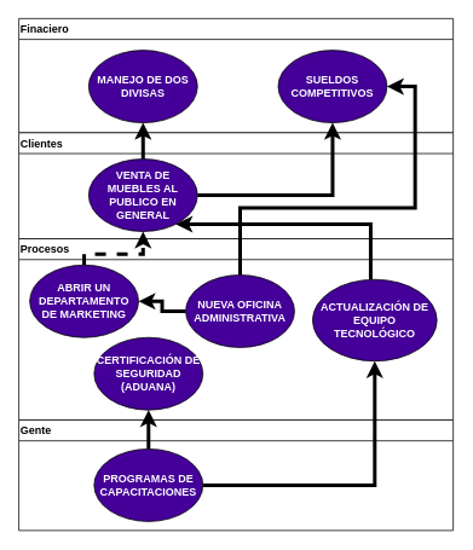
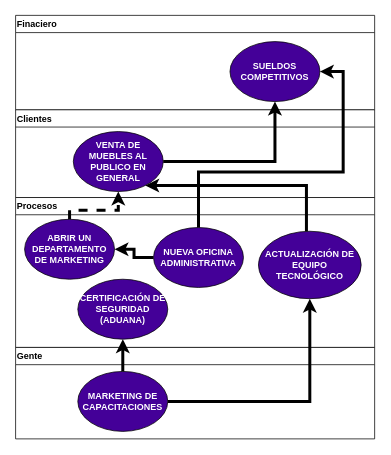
  <mxCell id="0" />
  <mxCell id="1" parent="0" />
  <mxCell id="2" value="Finaciero" style="swimlane;align=left;" vertex="1" parent="1"><mxGeometry x="20" y="20" width="479" height="126" as="geometry" /></mxCell>
- <mxCell id="3" value="MANEJO DE DOS DIVISAS" style="ellipse;whiteSpace=wrap;html=1;fillColor=#440098;fontColor=#FFFFFF;fontStyle=1" vertex="1" parent="2"><mxGeometry x="77" y="35" width="120" height="80" as="geometry" /></mxCell>
  <mxCell id="4" value="SUELDOS COMPETITIVOS" style="ellipse;whiteSpace=wrap;html=1;fillColor=#440098;fontColor=#FFFFFF;fontStyle=1" vertex="1" parent="2"><mxGeometry x="286" y="35" width="120" height="80" as="geometry" /></mxCell>
  <mxCell id="5" value="Clientes" style="swimlane;align=left;" vertex="1" parent="1"><mxGeometry x="20" y="146" width="479" height="117" as="geometry" /></mxCell>
  <mxCell id="6" value="VENTA DE MUEBLES AL PUBLICO EN GENERAL" style="ellipse;whiteSpace=wrap;html=1;fillColor=#440098;fontColor=#FFFFFF;fontStyle=1" vertex="1" parent="5"><mxGeometry x="77" y="29" width="120" height="80" as="geometry" /></mxCell>
  <mxCell id="7" value="Procesos" style="swimlane;align=left;" vertex="1" parent="1"><mxGeometry x="20" y="263" width="479" height="200" as="geometry" /></mxCell>
  <mxCell id="8" value="ABRIR UN DEPARTAMENTO DE MARKETING" style="ellipse;whiteSpace=wrap;html=1;fillColor=#440098;fontColor=#FFFFFF;fontStyle=1" vertex="1" parent="7"><mxGeometry x="12" y="29" width="120" height="80" as="geometry" /></mxCell>
  <mxCell id="9" style="edgeStyle=orthogonalEdgeStyle;rounded=0;orthogonalLoop=1;jettySize=auto;html=1;fontColor=#FFFFFF;fontSize=20;strokeWidth=4;" edge="1" parent="7" source="10" target="8"><mxGeometry relative="1" as="geometry" /></mxCell>
  <mxCell id="10" value="NUEVA OFICINA ADMINISTRATIVA" style="ellipse;whiteSpace=wrap;html=1;fillColor=#440098;fontColor=#FFFFFF;fontStyle=1" vertex="1" parent="7"><mxGeometry x="184" y="40" width="120" height="80" as="geometry" /></mxCell>
  <mxCell id="11" value="ACTUALIZACIÓN DE EQUIPO TECNOLÓGICO" style="ellipse;whiteSpace=wrap;html=1;fillColor=#440098;fontColor=#FFFFFF;fontStyle=1" vertex="1" parent="7"><mxGeometry x="324" y="45" width="137" height="90" as="geometry" /></mxCell>
  <mxCell id="12" value="CERTIFICACIÓN DE SEGURIDAD (ADUANA)" style="ellipse;whiteSpace=wrap;html=1;fillColor=#440098;fontColor=#FFFFFF;fontStyle=1" vertex="1" parent="7"><mxGeometry x="83" y="109" width="120" height="80" as="geometry" /></mxCell>
  <mxCell id="13" value="Gente" style="swimlane;align=left;" vertex="1" parent="1"><mxGeometry x="20" y="463" width="479" height="122" as="geometry" /></mxCell>
- <mxCell id="14" value="PROGRAMAS DE CAPACITACIONES" style="ellipse;whiteSpace=wrap;html=1;fillColor=#440098;fontColor=#FFFFFF;fontStyle=1" vertex="1" parent="13"><mxGeometry x="83" y="32" width="120" height="80" as="geometry" /></mxCell>
+ <mxCell id="14" value="MARKETING DE CAPACITACIONES" style="ellipse;whiteSpace=wrap;html=1;fillColor=#440098;fontColor=#FFFFFF;fontStyle=1" vertex="1" parent="13"><mxGeometry x="83" y="32" width="120" height="80" as="geometry" /></mxCell>
  <mxCell id="15" style="edgeStyle=orthogonalEdgeStyle;rounded=0;orthogonalLoop=1;jettySize=auto;html=1;fontColor=#FFFFFF;fontSize=20;strokeWidth=4;" edge="1" parent="1" source="14" target="12"><mxGeometry relative="1" as="geometry" /></mxCell>
  <mxCell id="16" style="edgeStyle=orthogonalEdgeStyle;rounded=0;orthogonalLoop=1;jettySize=auto;html=1;fontColor=#FFFFFF;fontSize=20;strokeWidth=4;" edge="1" parent="1" source="14" target="11"><mxGeometry relative="1" as="geometry" /></mxCell>
  <mxCell id="17" style="edgeStyle=orthogonalEdgeStyle;rounded=0;orthogonalLoop=1;jettySize=auto;html=1;fontColor=#FFFFFF;fontSize=20;strokeWidth=4;dashed=1;" edge="1" parent="1" source="8" target="6"><mxGeometry relative="1" as="geometry"><Array as="points"><mxPoint x="92" y="280" /><mxPoint x="157" y="280" /></Array></mxGeometry></mxCell>
  <mxCell id="18" style="edgeStyle=orthogonalEdgeStyle;rounded=0;orthogonalLoop=1;jettySize=auto;html=1;fontColor=#FFFFFF;fontSize=20;strokeWidth=4;" edge="1" parent="1" source="6" target="4"><mxGeometry relative="1" as="geometry"><Array as="points"><mxPoint x="366" y="215" /></Array></mxGeometry></mxCell>
- <mxCell id="19" style="edgeStyle=orthogonalEdgeStyle;rounded=0;orthogonalLoop=1;jettySize=auto;html=1;fontColor=#FFFFFF;fontSize=20;strokeWidth=4;" edge="1" parent="1" source="6" target="3"><mxGeometry relative="1" as="geometry" /></mxCell>
  <mxCell id="20" style="edgeStyle=orthogonalEdgeStyle;rounded=0;orthogonalLoop=1;jettySize=auto;html=1;fontColor=#FFFFFF;fontSize=20;strokeWidth=4;" edge="1" parent="1" source="11" target="6"><mxGeometry relative="1" as="geometry"><Array as="points"><mxPoint x="408" y="247" /></Array></mxGeometry></mxCell>
  <mxCell id="21" style="edgeStyle=orthogonalEdgeStyle;rounded=0;orthogonalLoop=1;jettySize=auto;html=1;fontColor=#FFFFFF;fontSize=20;strokeWidth=4;" edge="1" parent="1" source="10" target="4"><mxGeometry relative="1" as="geometry"><Array as="points"><mxPoint x="264" y="229" /><mxPoint x="457" y="229" /><mxPoint x="457" y="95" /></Array></mxGeometry></mxCell>
